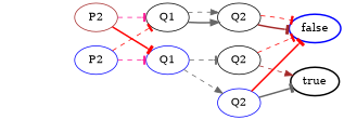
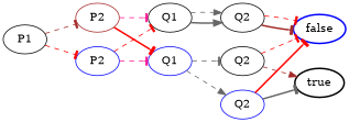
  digraph {
    rankdir=LR
    node [color=black]
    edge [color=red style=dashed arrowhead=tee]
+   n1 [label=P1]
    n2 [label=P2 color=brown]
    n3 [label=P2 color=blue]
    n4 [label=Q1]
    n5 [label=Q1 color=blue]
    n6 [label=Q2]
    n7 [label=Q2]
    n8 [label=Q2 color=blue]
    n9 [label=false style=bold color=blue]
    n10 [label=true style=bold]
+   n1 -> n2 [color=brown]
+   n1 -> n3
    n2 -> n4 [color=deeppink]
    n2 -> n5 [style=bold]
    n3 -> n4
    n3 -> n5 [color=deeppink]
    n4 -> n6 [color=gray40 style=bold arrowhead=normal]
    n4 -> n6 [color=gray40 arrowhead=normal]
    n5 -> n7 [color=gray40]
    n5 -> n8 [color=gray40 arrowhead=normal]
    n6 -> n9 [color=brown style=bold]
    n6 -> n9
    n7 -> n9
    n7 -> n10 [color=brown arrowhead=normal]
    n8 -> n9 [style=bold]
    n8 -> n10 [color=gray40 style=bold]
  }
